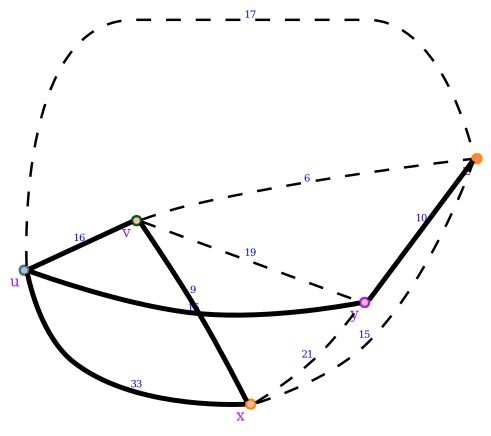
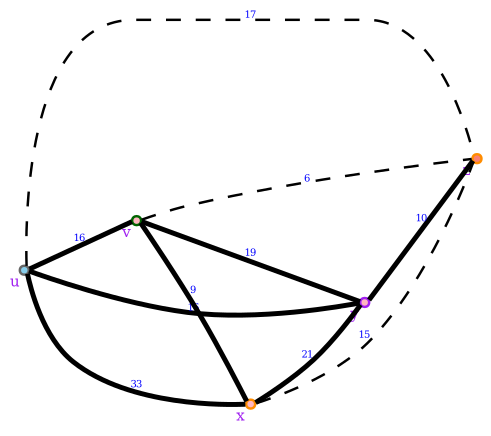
  graph {
    rankdir=LR
    node [color=darkorange fillcolor=lightpink fontcolor=purple fontsize=6 shape=point style=filled xlabel="\N"]
    edge [fontcolor=blue fontsize=4 style=bold]
    u [color=gray40 fillcolor=skyblue]
    v [color=darkgreen]
    x
    y [color=purple]
    z [fillcolor=salmon]
    u -- v [label=16]
    u -- x [label=33]
    u -- y [label=16]
    u -- z [label=17 style=dashed]
    v -- x [label=9]
-   v -- y [label=19 style=dashed]
+   v -- y [label=19]
    v -- z [label=6 style=dashed]
-   x -- y [label=21 style=dashed]
+   x -- y [label=21]
    x -- z [label=15 style=dashed]
    y -- z [label=10]
  }
